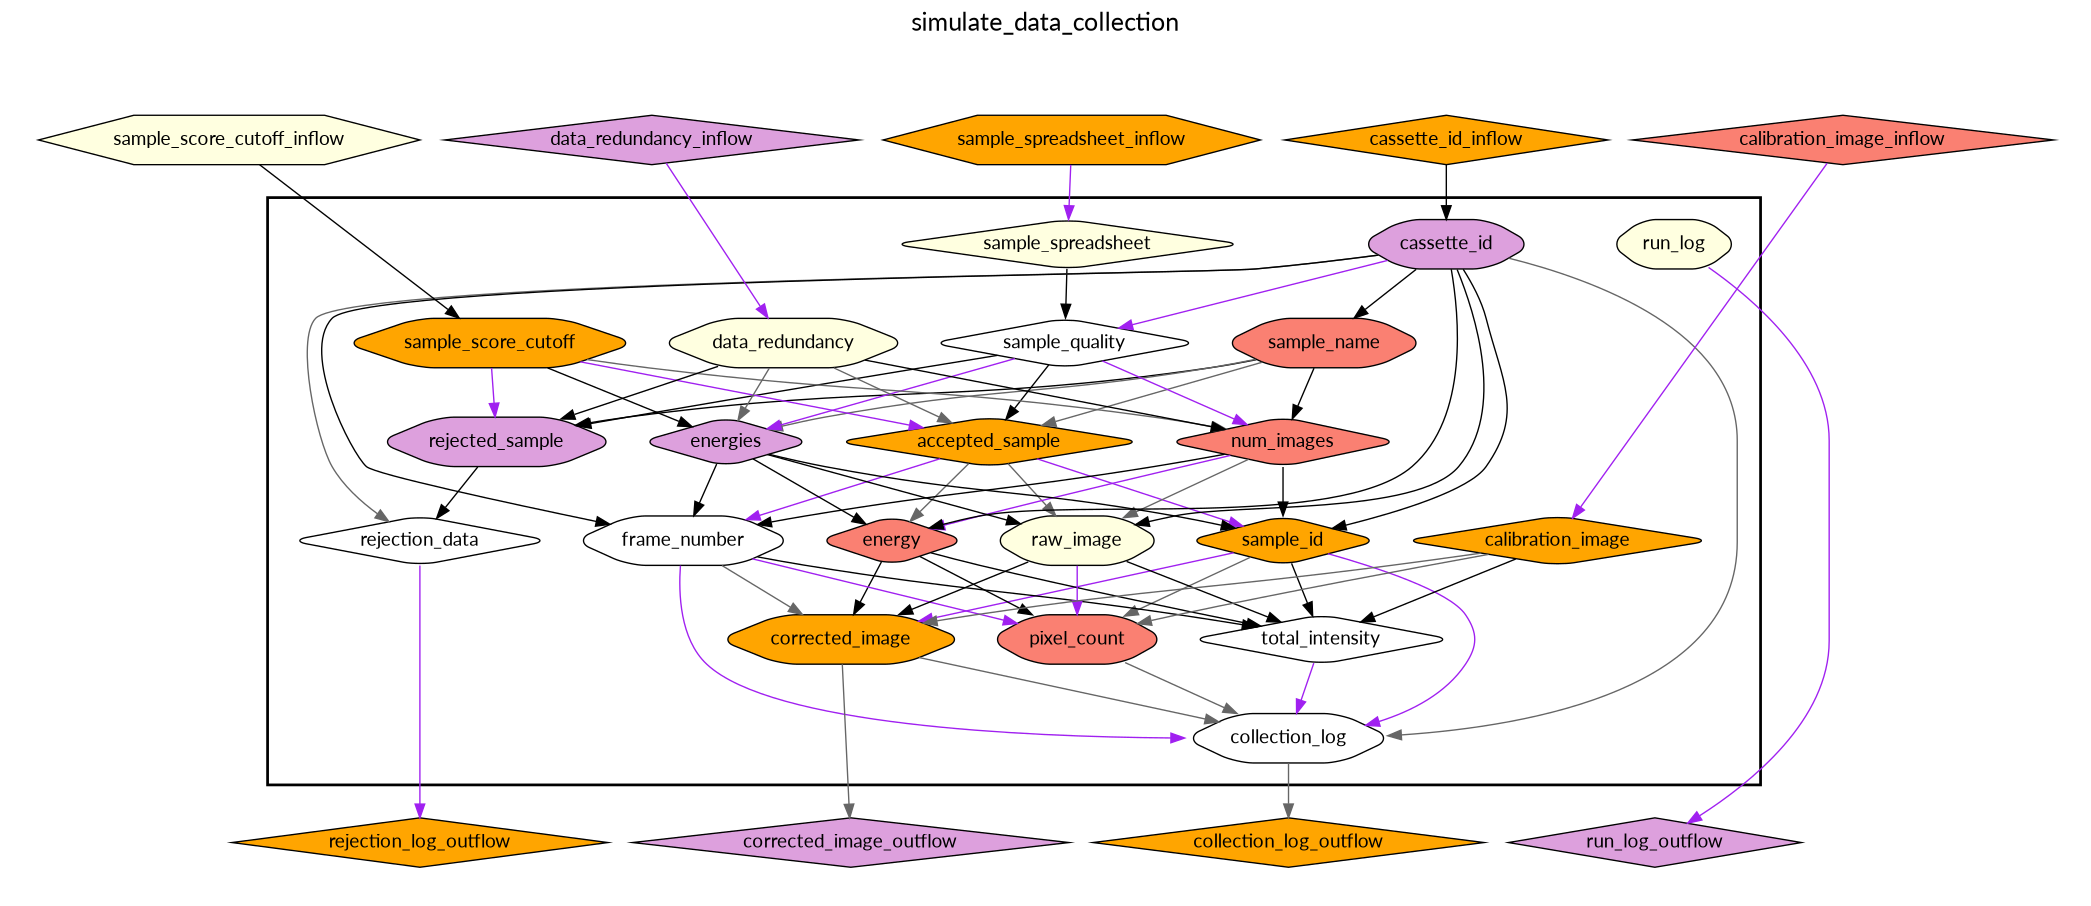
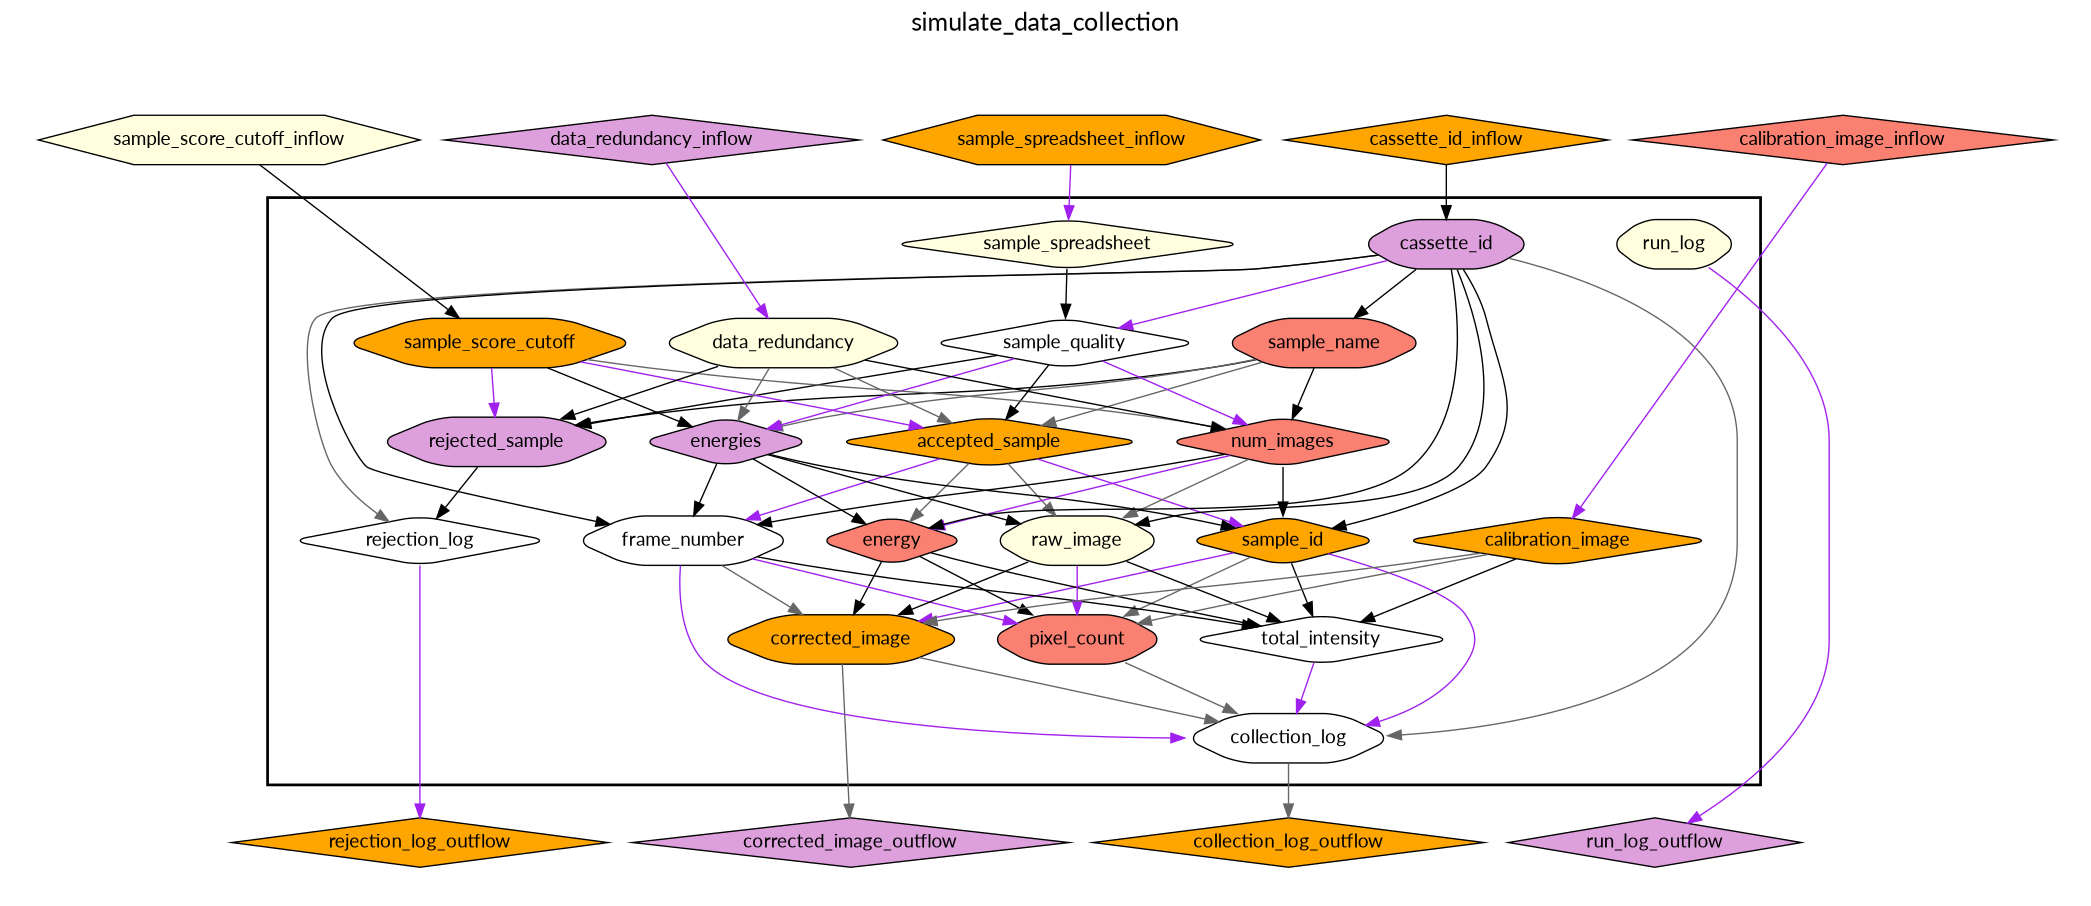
  digraph {
    fontname=Lato
    fontsize=18
    label=simulate_data_collection
    labelloc=t
    rankdir=TB
    node [fillcolor=orange fontname=Lato peripheries=1 shape=diamond style="rounded,filled"]
    edge [color=black fontname=Lato]
    run_log [fillcolor=lightyellow shape=hexagon]
    sample_spreadsheet [fillcolor=lightyellow]
    sample_name [fillcolor=salmon shape=hexagon]
    sample_quality [fillcolor=white]
    accepted_sample
    rejected_sample [fillcolor=plum shape=hexagon]
    num_images [fillcolor=salmon]
    energies [fillcolor=plum]
-   rejection_log [fillcolor=white label=rejection_data]
+   rejection_log [fillcolor=white]
    sample_id
    energy [fillcolor=salmon]
    frame_number [fillcolor=white shape=hexagon]
    raw_image [fillcolor=lightyellow shape=hexagon]
    calibration_image
    corrected_image [shape=hexagon]
    total_intensity [fillcolor=white]
    pixel_count [fillcolor=salmon shape=hexagon]
    collection_log [fillcolor=white shape=hexagon]
    sample_score_cutoff [shape=hexagon]
    data_redundancy [fillcolor=lightyellow shape=hexagon]
    cassette_id [fillcolor=plum shape=hexagon]
    sample_spreadsheet_inflow [shape=hexagon style=filled width=0.2]
    calibration_image_inflow [fillcolor=salmon style=filled width=0.2]
    sample_score_cutoff_inflow [fillcolor=lightyellow shape=hexagon style=filled width=0.2]
    data_redundancy_inflow [fillcolor=plum style=filled width=0.2]
    cassette_id_inflow [style=filled width=0.2]
    rejection_log_outflow [style=filled width=0.2]
    collection_log_outflow [style=filled width=0.2]
    run_log_outflow [fillcolor=plum style=filled width=0.2]
    corrected_image_outflow [fillcolor=plum style=filled width=0.2]
    subgraph cluster_1 {
      color=black
      label=""
      penwidth=2
      subgraph cluster_2 {
        color=white
        label=""
        penwidth=2
        run_log
        sample_spreadsheet
        sample_name
        sample_quality
        accepted_sample
        rejected_sample
        num_images
        energies
        rejection_log
        sample_id
        energy
        frame_number
        raw_image
        calibration_image
        corrected_image
        total_intensity
        pixel_count
        collection_log
        sample_score_cutoff
        data_redundancy
        cassette_id
      }
    }
    subgraph cluster_3 {
      color=white
      label=""
      penwidth=2
      subgraph cluster_4 {
        color=white
        label=""
        penwidth=2
        sample_spreadsheet_inflow
        calibration_image_inflow
        sample_score_cutoff_inflow
        data_redundancy_inflow
        cassette_id_inflow
      }
    }
    subgraph cluster_5 {
      color=white
      label=""
      penwidth=2
      subgraph cluster_6 {
        color=white
        label=""
        penwidth=2
        rejection_log_outflow
        collection_log_outflow
        run_log_outflow
        corrected_image_outflow
      }
    }
    run_log -> run_log_outflow [color=purple]
    sample_spreadsheet -> sample_quality
    sample_name -> accepted_sample [color=gray40]
    sample_name -> rejected_sample
    sample_name -> num_images
    sample_name -> energies [color=gray40]
    sample_quality -> accepted_sample
    sample_quality -> rejected_sample
    sample_quality -> num_images [color=purple]
    sample_quality -> energies [color=purple]
    accepted_sample -> sample_id [color=purple]
    accepted_sample -> energy [color=gray40]
    accepted_sample -> frame_number [color=purple]
    accepted_sample -> raw_image [color=gray40]
    rejected_sample -> rejection_log
    num_images -> sample_id
    num_images -> energy [color=purple]
    num_images -> frame_number
    num_images -> raw_image [color=gray40]
    energies -> sample_id
    energies -> energy
    energies -> frame_number
    energies -> raw_image
    rejection_log -> rejection_log_outflow [color=purple]
    sample_id -> corrected_image [color=purple]
    sample_id -> total_intensity
    sample_id -> pixel_count [color=gray40]
    sample_id -> collection_log [color=purple]
    energy -> corrected_image
    energy -> total_intensity
    energy -> pixel_count
    frame_number -> corrected_image [color=gray40]
    frame_number -> total_intensity
    frame_number -> pixel_count [color=purple]
    frame_number -> collection_log [color=purple]
    raw_image -> corrected_image
    raw_image -> total_intensity
    raw_image -> pixel_count [color=purple]
    calibration_image -> corrected_image [color=gray40]
    calibration_image -> total_intensity
    calibration_image -> pixel_count [color=gray40]
    corrected_image -> collection_log [color=gray40]
    corrected_image -> corrected_image_outflow [color=gray40]
    total_intensity -> collection_log [color=purple]
    pixel_count -> collection_log [color=gray40]
    collection_log -> collection_log_outflow [color=gray40]
    sample_score_cutoff -> accepted_sample [color=purple]
    sample_score_cutoff -> rejected_sample [color=purple]
    sample_score_cutoff -> num_images [color=gray40]
    sample_score_cutoff -> energies
    data_redundancy -> accepted_sample [color=gray40]
    data_redundancy -> rejected_sample
    data_redundancy -> num_images
    data_redundancy -> energies [color=gray40]
    cassette_id -> sample_name
    cassette_id -> sample_quality [color=purple]
    cassette_id -> rejection_log [color=gray40]
    cassette_id -> sample_id
    cassette_id -> energy
    cassette_id -> frame_number
    cassette_id -> raw_image
    cassette_id -> collection_log [color=gray40]
    sample_spreadsheet_inflow -> sample_spreadsheet [color=purple]
    calibration_image_inflow -> calibration_image [color=purple]
    sample_score_cutoff_inflow -> sample_score_cutoff
    data_redundancy_inflow -> data_redundancy [color=purple]
    cassette_id_inflow -> cassette_id
  }
